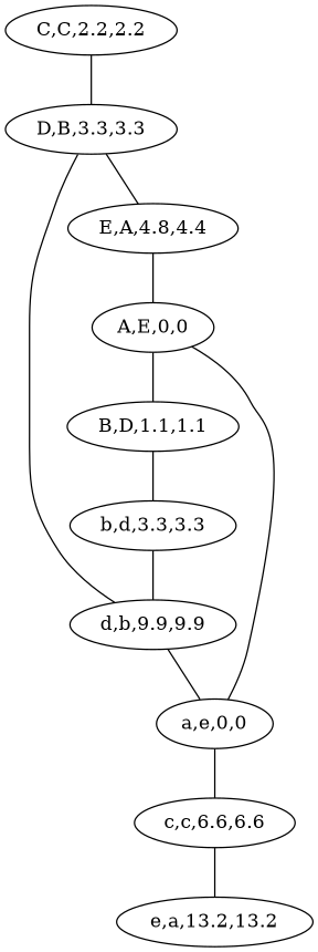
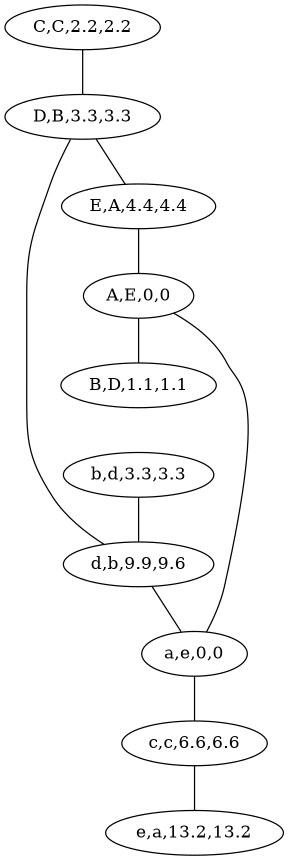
  graph {
    n1 [label="A,E,0,0"]
    n2 [label="B,D,1.1,1.1"]
    n3 [label="a,e,0,0"]
    n4 [label="b,d,3.3,3.3"]
    n5 [label="c,c,6.6,6.6"]
    n6 [label="C,C,2.2,2.2"]
    n7 [label="D,B,3.3,3.3"]
-   n8 [label="d,b,9.9,9.9"]
-   n9 [label="E,A,4.8,4.4"]
+   n8 [label="d,b,9.9,9.6"]
+   n9 [label="E,A,4.4,4.4"]
    n10 [label="e,a,13.2,13.2"]
    n1 -- n2
    n1 -- n3
-   n2 -- n4
    n3 -- n5
    n4 -- n8
    n5 -- n10
    n6 -- n7
    n7 -- n8
    n7 -- n9
    n8 -- n3
    n9 -- n1
  }
